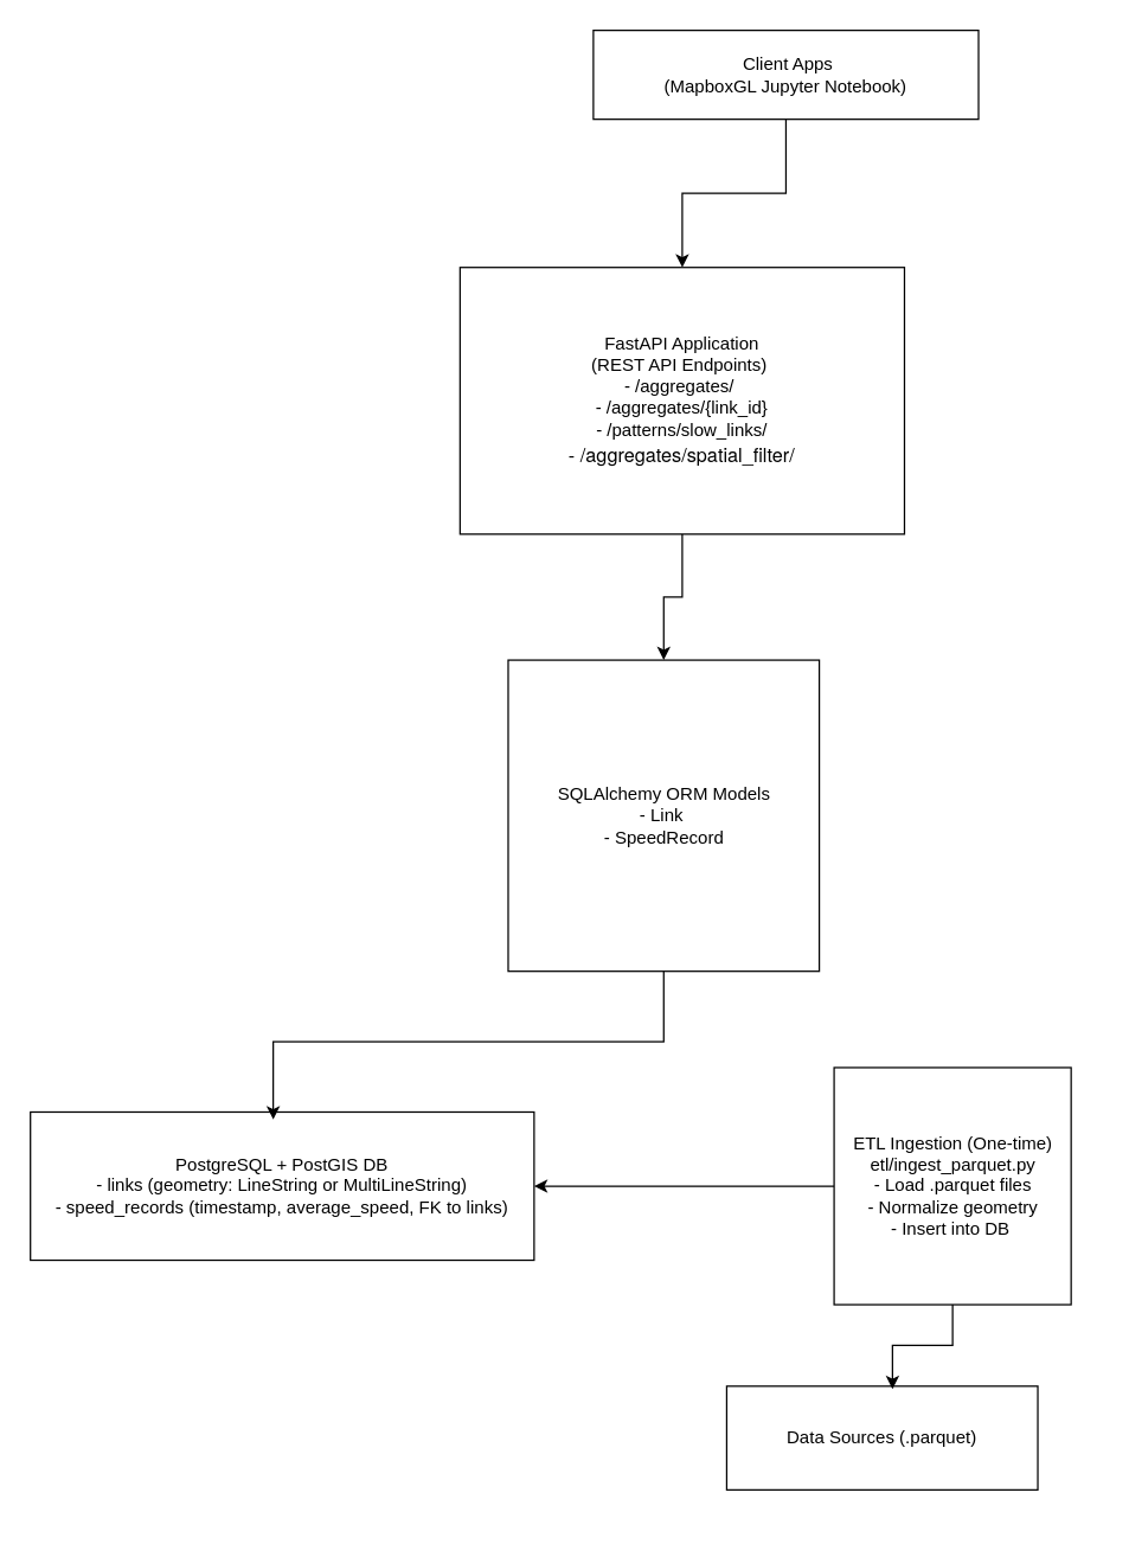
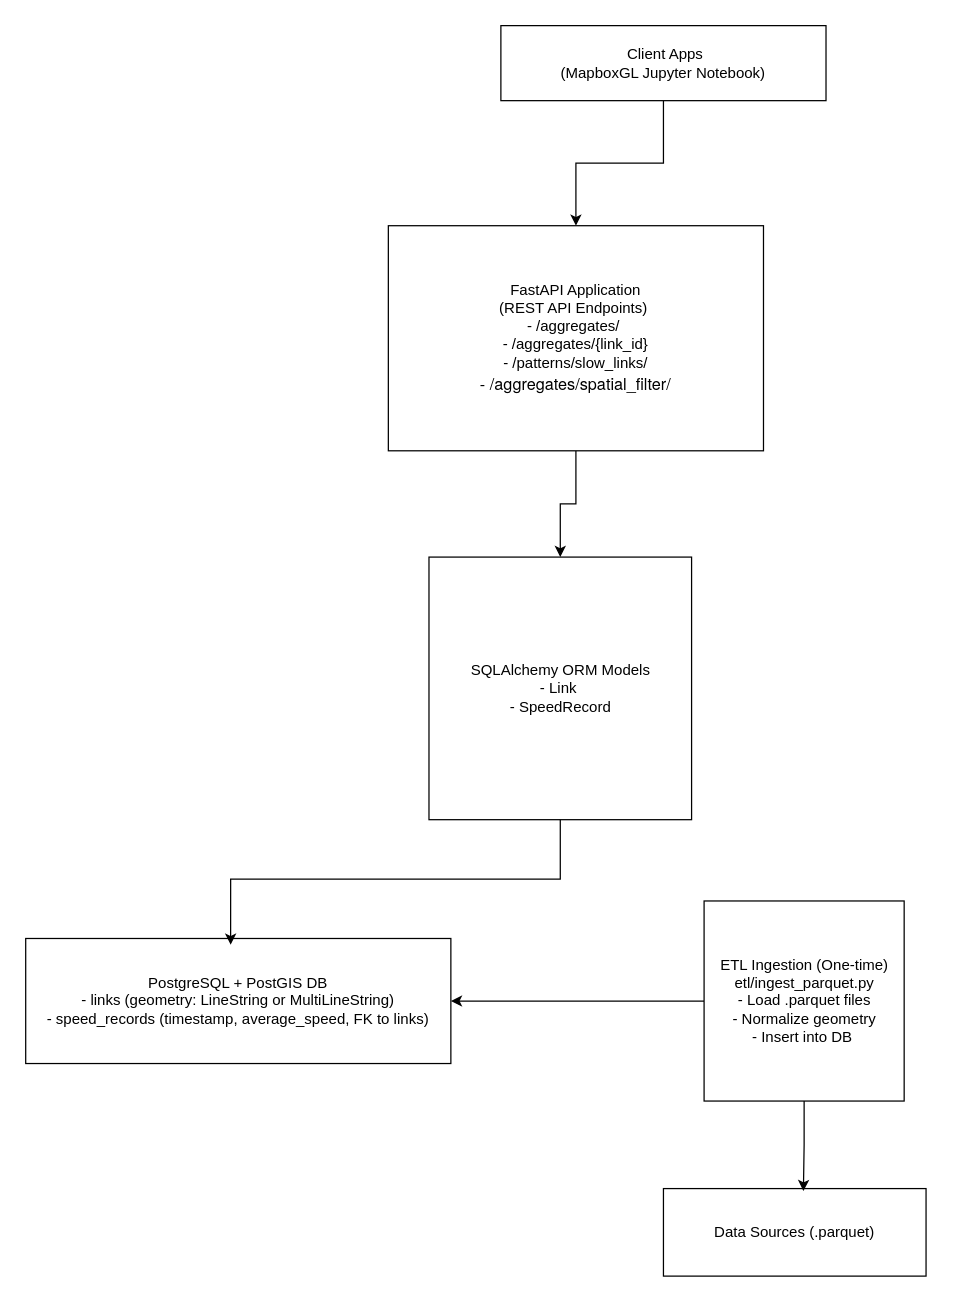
  <mxCell id="0" />
  <mxCell id="1" parent="0" />
  <mxCell id="2" style="edgeStyle=orthogonalEdgeStyle;rounded=0;orthogonalLoop=1;jettySize=auto;html=1;exitX=0.5;exitY=1;exitDx=0;exitDy=0;" edge="1" parent="1" source="3" target="5"><mxGeometry relative="1" as="geometry" /></mxCell>
  <mxCell id="3" value="&amp;nbsp;Client Apps&lt;br&gt;&lt;div&gt;(MapboxGL Jupyter Notebook)&lt;br&gt;&lt;/div&gt;" style="rounded=0;whiteSpace=wrap;html=1;" vertex="1" parent="1"><mxGeometry x="400" y="20" width="260" height="60" as="geometry" /></mxCell>
  <mxCell id="4" style="edgeStyle=orthogonalEdgeStyle;rounded=0;orthogonalLoop=1;jettySize=auto;html=1;exitX=0.5;exitY=1;exitDx=0;exitDy=0;entryX=0.5;entryY=0;entryDx=0;entryDy=0;" edge="1" parent="1" source="5" target="6"><mxGeometry relative="1" as="geometry" /></mxCell>
  <mxCell id="5" value="FastAPI Application&lt;div&gt;(REST API Endpoints)&amp;nbsp;&lt;br&gt;&lt;/div&gt;&lt;div&gt;- /aggregates/&amp;nbsp;&lt;br&gt;&lt;/div&gt;&lt;div&gt;- /aggregates/{link_id}&lt;br&gt;&lt;/div&gt;&lt;div&gt;- /patterns/slow_links/&lt;br&gt;&lt;/div&gt;&lt;div&gt;&lt;p style=&quot;margin: 0px; font-style: normal; font-variant-caps: normal; font-stretch: normal; font-size: 13px; line-height: normal; font-family: &amp;quot;Helvetica Neue&amp;quot;; font-size-adjust: none; font-kerning: auto; font-variant-alternates: normal; font-variant-ligatures: normal; font-variant-numeric: normal; font-variant-east-asian: normal; font-variant-position: normal; font-variant-emoji: normal; font-feature-settings: normal; font-optical-sizing: auto; font-variation-settings: normal;&quot;&gt;- /aggregates/spatial_filter/&lt;/p&gt;&lt;/div&gt;" style="rounded=0;whiteSpace=wrap;html=1;fontColor=default;" vertex="1" parent="1"><mxGeometry x="310" y="180" width="300" height="180" as="geometry" /></mxCell>
  <mxCell id="6" value="SQLAlchemy ORM Models&lt;div&gt;- Link&amp;nbsp;&lt;br&gt;&lt;/div&gt;&lt;div&gt;- SpeedRecord&lt;br&gt;&lt;/div&gt;" style="whiteSpace=wrap;html=1;aspect=fixed;" vertex="1" parent="1"><mxGeometry x="342.5" y="445" width="210" height="210" as="geometry" /></mxCell>
  <mxCell id="7" value="PostgreSQL + PostGIS DB&lt;div&gt;- links (geometry: LineString or MultiLineString)&lt;br&gt;&lt;/div&gt;&lt;div&gt;- speed_records (timestamp, average_speed, FK to links)&lt;br&gt;&lt;/div&gt;" style="rounded=0;whiteSpace=wrap;html=1;" vertex="1" parent="1"><mxGeometry x="20" y="750" width="340" height="100" as="geometry" /></mxCell>
  <mxCell id="8" style="edgeStyle=orthogonalEdgeStyle;rounded=0;orthogonalLoop=1;jettySize=auto;html=1;entryX=0.482;entryY=0.05;entryDx=0;entryDy=0;entryPerimeter=0;" edge="1" parent="1" source="6" target="7"><mxGeometry relative="1" as="geometry" /></mxCell>
  <mxCell id="9" style="edgeStyle=orthogonalEdgeStyle;rounded=0;orthogonalLoop=1;jettySize=auto;html=1;" edge="1" parent="1" source="10" target="7"><mxGeometry relative="1" as="geometry" /></mxCell>
  <mxCell id="10" value="ETL Ingestion (One-time)&lt;div&gt;etl/ingest_parquet.py&lt;br&gt;&lt;/div&gt;&lt;div&gt;- Load .parquet files&lt;br&gt;&lt;/div&gt;&lt;div&gt;- Normalize geometry&lt;br&gt;&lt;/div&gt;&lt;div&gt;- Insert into DB&amp;nbsp;&lt;br&gt;&lt;/div&gt;" style="whiteSpace=wrap;html=1;aspect=fixed;" vertex="1" parent="1"><mxGeometry x="562.5" y="720" width="160" height="160" as="geometry" /></mxCell>
- <mxCell id="11" value="Data Sources (.parquet)" style="rounded=0;whiteSpace=wrap;html=1;" vertex="1" parent="1"><mxGeometry x="490" y="935" width="210" height="70" as="geometry" /></mxCell>
+ <mxCell id="11" value="Data Sources (.parquet)" style="rounded=0;whiteSpace=wrap;html=1;" vertex="1" parent="1"><mxGeometry x="530" y="950" width="210" height="70" as="geometry" /></mxCell>
  <mxCell id="12" style="edgeStyle=orthogonalEdgeStyle;rounded=0;orthogonalLoop=1;jettySize=auto;html=1;entryX=0.533;entryY=0.029;entryDx=0;entryDy=0;entryPerimeter=0;" edge="1" parent="1" source="10" target="11"><mxGeometry relative="1" as="geometry" /></mxCell>
